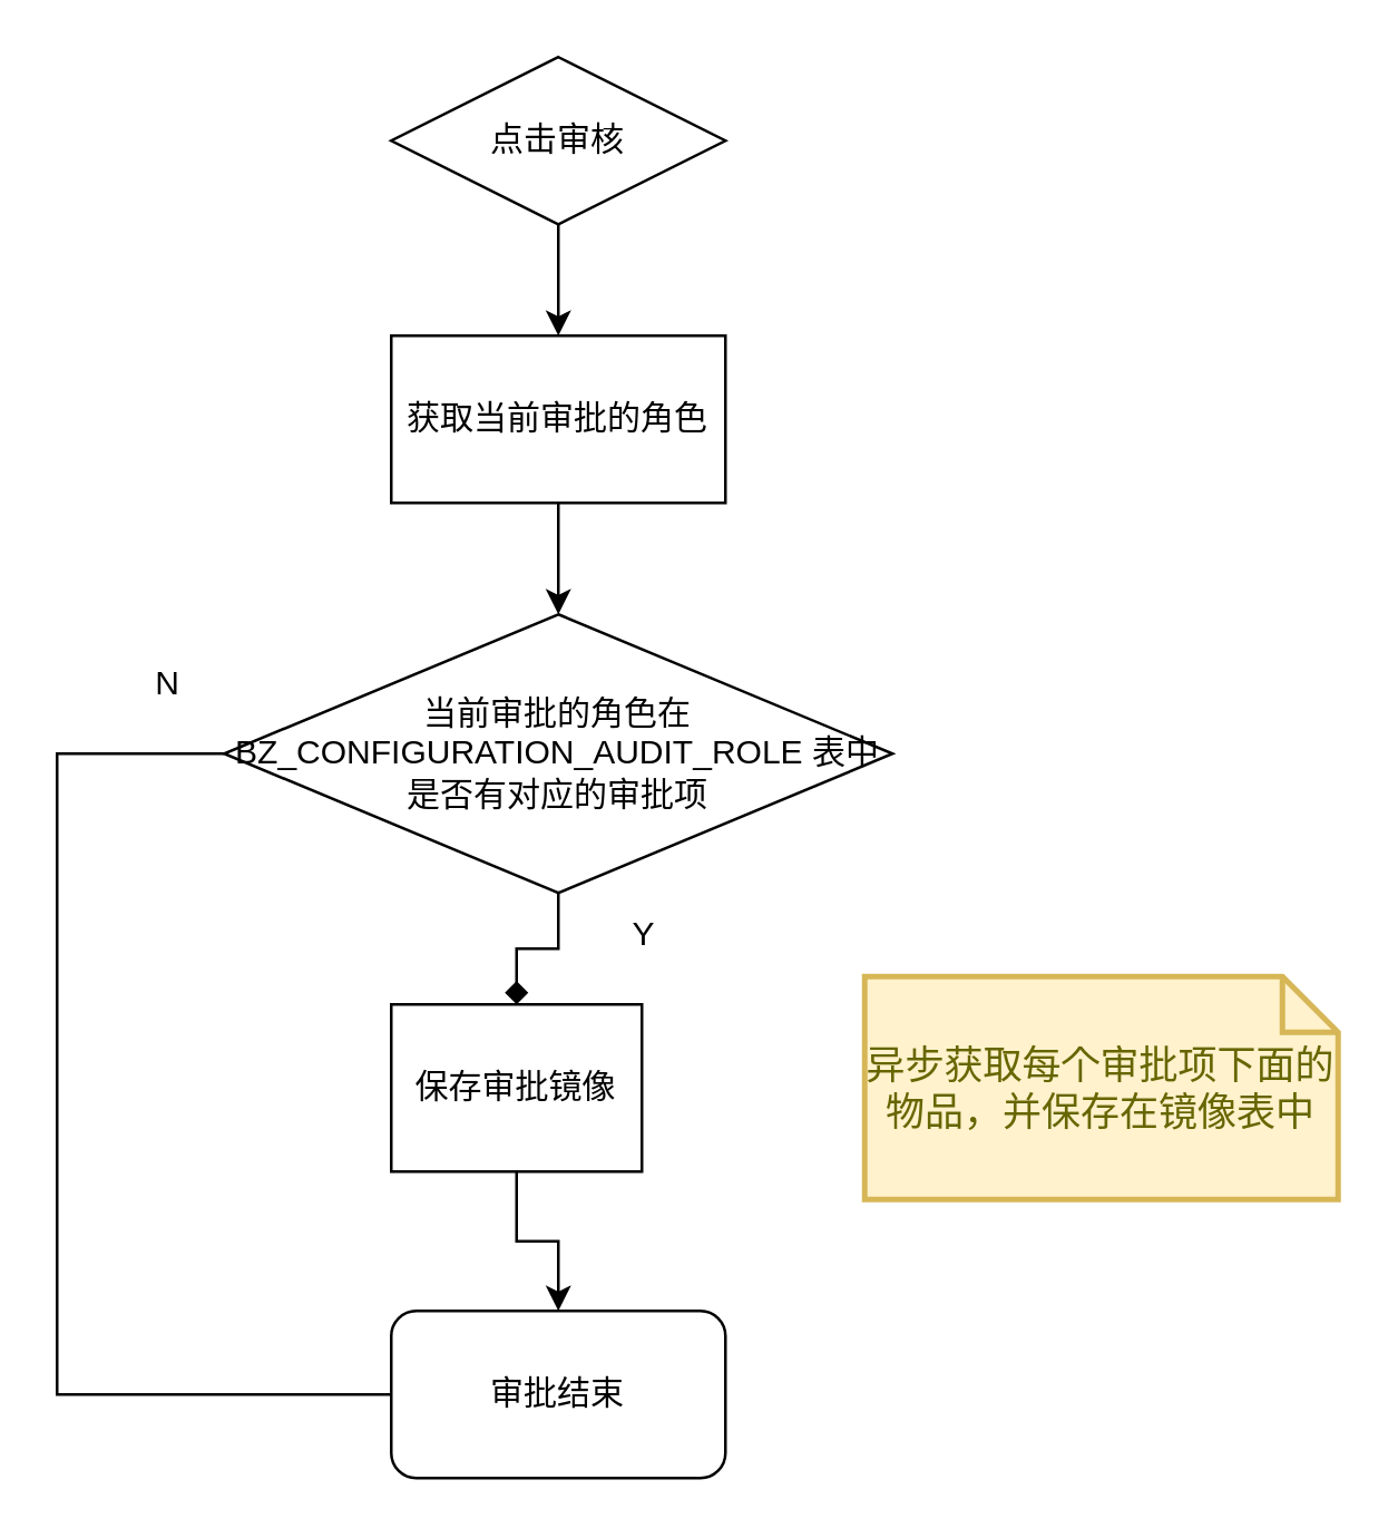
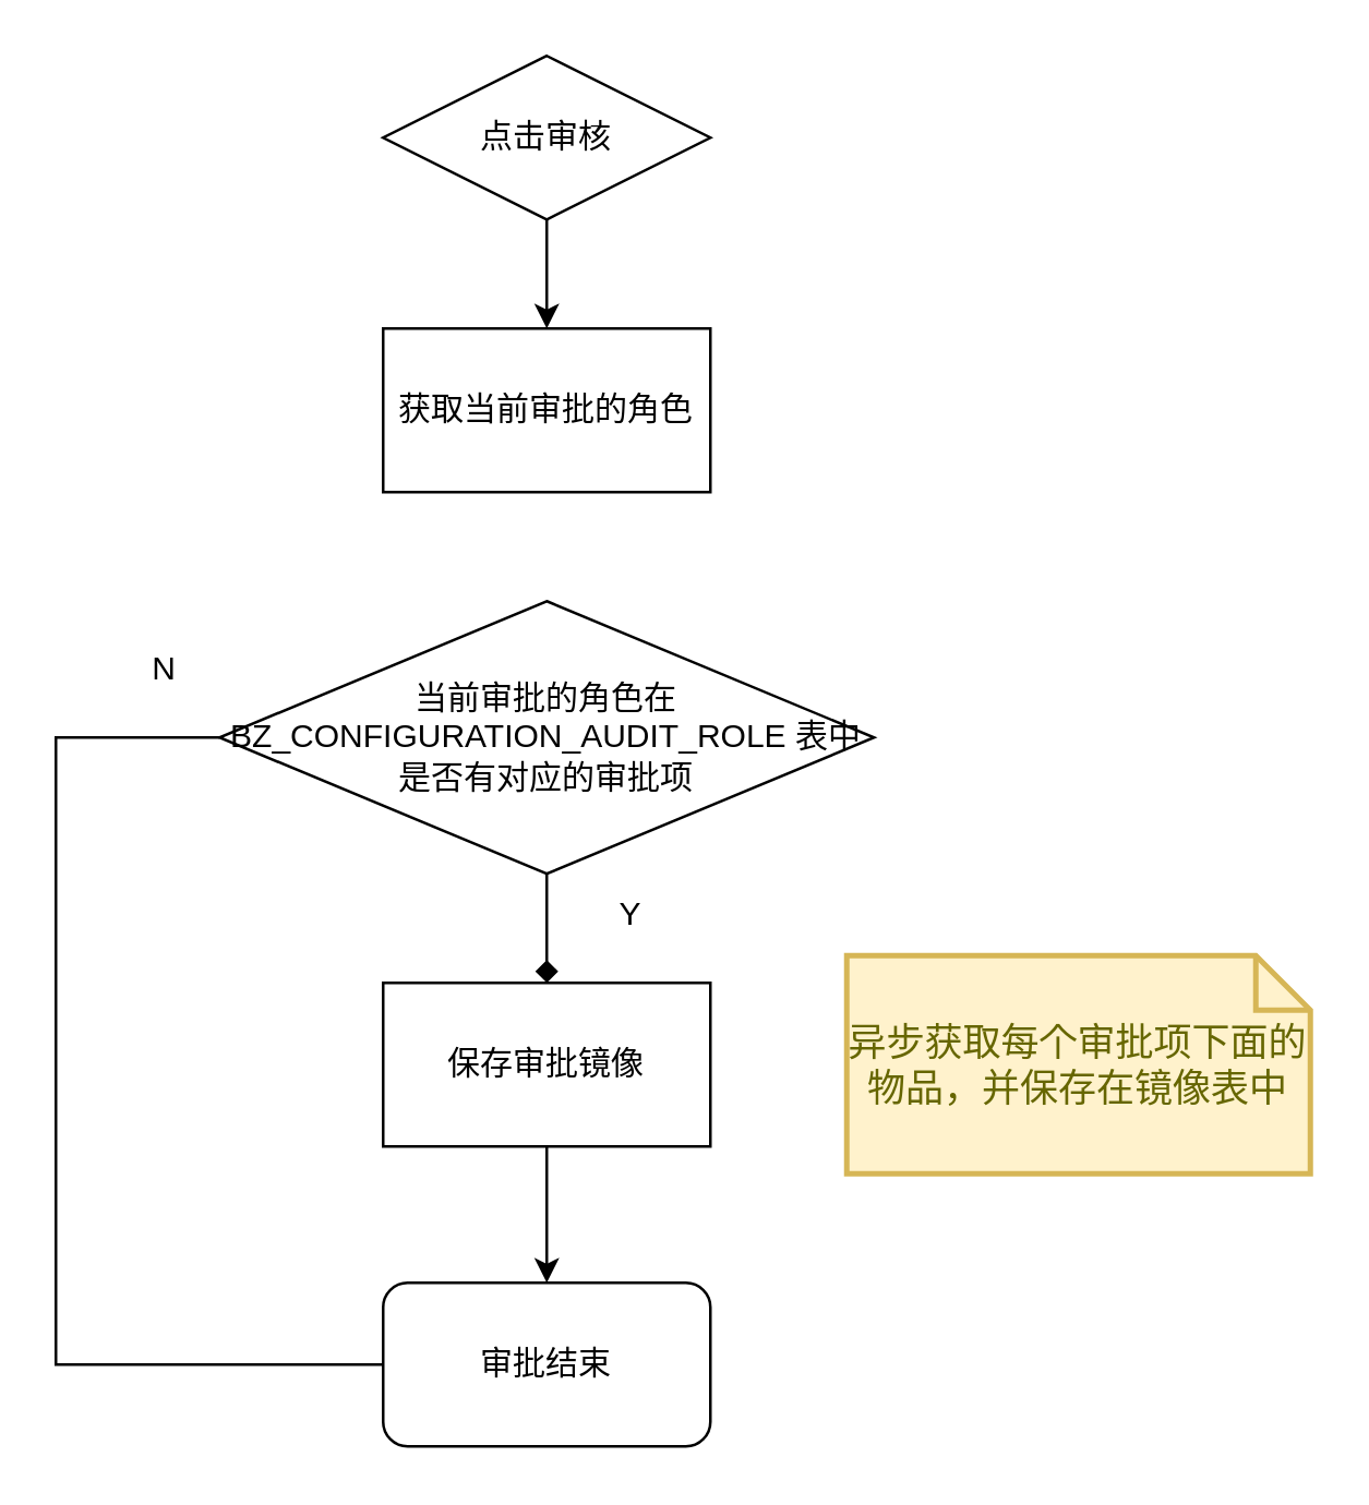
  <mxCell id="0" />
  <mxCell id="1" parent="0" />
  <mxCell id="2" style="edgeStyle=orthogonalEdgeStyle;rounded=0;orthogonalLoop=1;jettySize=auto;html=1;exitX=0.5;exitY=1;exitDx=0;exitDy=0;entryX=0.5;entryY=0;entryDx=0;entryDy=0;" edge="1" parent="1" source="3" target="5"><mxGeometry relative="1" as="geometry" /></mxCell>
  <mxCell id="3" value="点击审核" style="rhombus;whiteSpace=wrap;html=1;" vertex="1" parent="1"><mxGeometry x="140" y="20" width="120" height="60" as="geometry" /></mxCell>
- <mxCell id="4" style="edgeStyle=orthogonalEdgeStyle;rounded=0;orthogonalLoop=1;jettySize=auto;html=1;exitX=0.5;exitY=1;exitDx=0;exitDy=0;entryX=0.5;entryY=0;entryDx=0;entryDy=0;" edge="1" parent="1" source="5" target="8"><mxGeometry relative="1" as="geometry" /></mxCell>
  <mxCell id="5" value="获取当前审批的角色" style="rounded=0;whiteSpace=wrap;html=1;" vertex="1" parent="1"><mxGeometry x="140" y="120" width="120" height="60" as="geometry" /></mxCell>
  <mxCell id="6" style="edgeStyle=orthogonalEdgeStyle;rounded=0;orthogonalLoop=1;jettySize=auto;html=1;exitX=0.5;exitY=1;exitDx=0;exitDy=0;entryX=0.5;entryY=0;entryDx=0;entryDy=0;endArrow=diamond;" edge="1" parent="1" source="8" target="11"><mxGeometry relative="1" as="geometry" /></mxCell>
  <mxCell id="7" style="edgeStyle=orthogonalEdgeStyle;rounded=0;orthogonalLoop=1;jettySize=auto;html=1;exitX=0;exitY=0.5;exitDx=0;exitDy=0;entryX=0;entryY=0.5;entryDx=0;entryDy=0;endArrow=none;" edge="1" parent="1" source="8" target="9"><mxGeometry relative="1" as="geometry"><Array as="points"><mxPoint x="20" y="270" /><mxPoint x="20" y="500" /></Array></mxGeometry></mxCell>
  <mxCell id="8" value="当前审批的角色在BZ_CONFIGURATION_AUDIT_ROLE 表中是否有对应的审批项" style="rhombus;whiteSpace=wrap;html=1;" vertex="1" parent="1"><mxGeometry x="80" y="220" width="240" height="100" as="geometry" /></mxCell>
  <mxCell id="9" value="审批结束" style="rounded=1;whiteSpace=wrap;html=1;" vertex="1" parent="1"><mxGeometry x="140" y="470" width="120" height="60" as="geometry" /></mxCell>
  <mxCell id="10" style="edgeStyle=orthogonalEdgeStyle;rounded=0;orthogonalLoop=1;jettySize=auto;html=1;exitX=0.5;exitY=1;exitDx=0;exitDy=0;" edge="1" parent="1" source="11" target="9"><mxGeometry relative="1" as="geometry" /></mxCell>
- <mxCell id="11" value="保存审批镜像" style="rounded=0;whiteSpace=wrap;html=1;" vertex="1" parent="1"><mxGeometry x="140" y="360" width="90" height="60" as="geometry" /></mxCell>
+ <mxCell id="11" value="保存审批镜像" style="rounded=0;whiteSpace=wrap;html=1;" vertex="1" parent="1"><mxGeometry x="140" y="360" width="120" height="60" as="geometry" /></mxCell>
  <mxCell id="12" value="Y" style="text;html=1;strokeColor=none;fillColor=none;align=center;verticalAlign=middle;whiteSpace=wrap;rounded=0;" vertex="1" parent="1"><mxGeometry x="201" y="320" width="60" height="30" as="geometry" /></mxCell>
  <mxCell id="13" value="N" style="text;html=1;strokeColor=none;fillColor=none;align=center;verticalAlign=middle;whiteSpace=wrap;rounded=0;" vertex="1" parent="1"><mxGeometry x="30" y="230" width="60" height="30" as="geometry" /></mxCell>
  <mxCell id="14" value="异步获取每个审批项下面的物品，并保存在镜像表中" style="shape=note;strokeWidth=2;fontSize=14;size=20;whiteSpace=wrap;html=1;fillColor=#fff2cc;strokeColor=#d6b656;fontColor=#666600;" vertex="1" parent="1"><mxGeometry x="310" y="350" width="170" height="80" as="geometry" /></mxCell>
